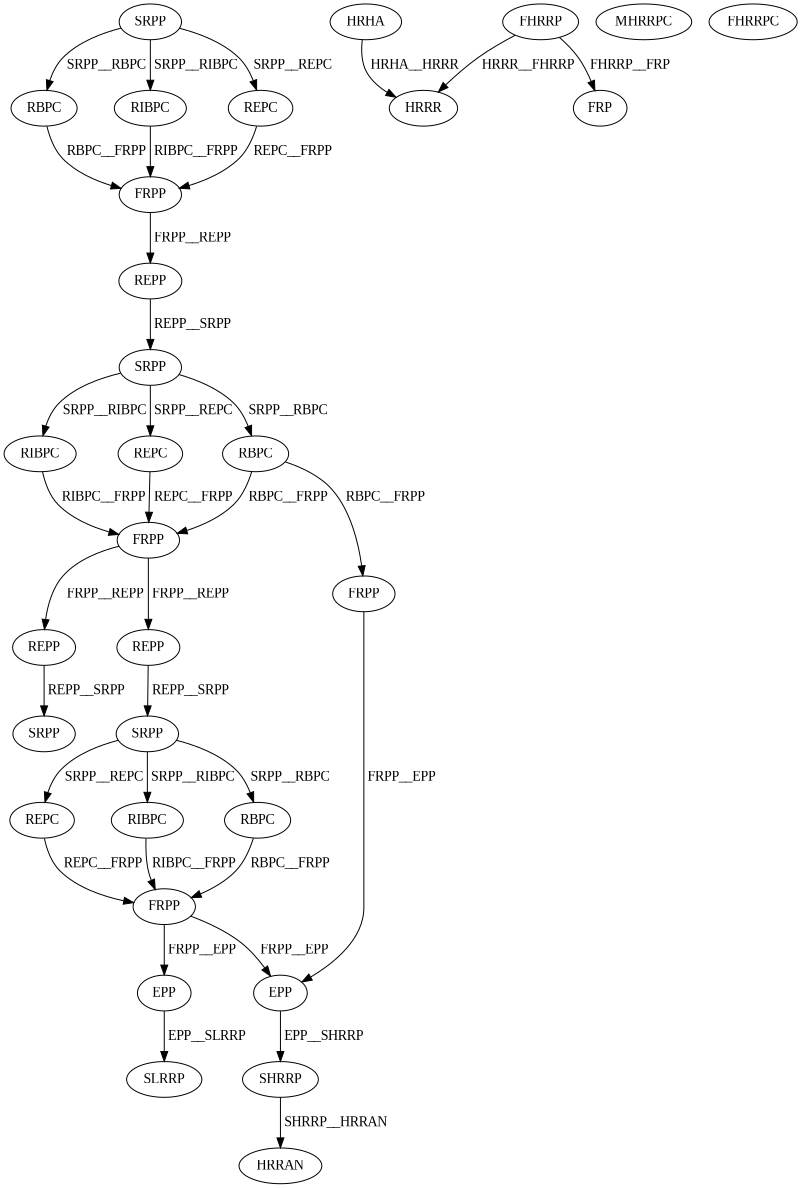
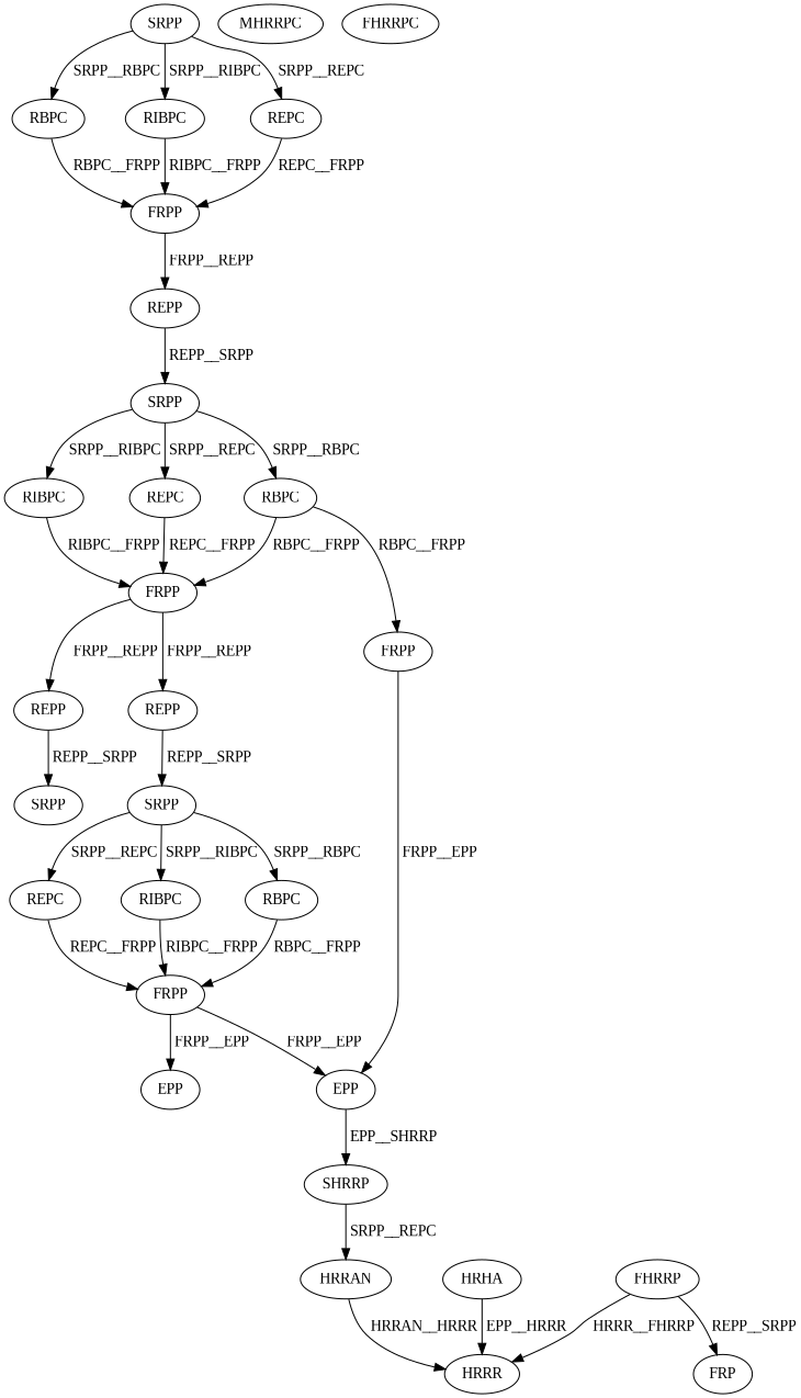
  digraph {
    fontname="Liberation Serif"
    node [color=black fontcolor=black fontname="Liberation Serif"]
    edge [color=black fontcolor=black fontname="Liberation Serif"]
    n1 [label=SRPP]
    n2 [label=RBPC]
    n3 [label=RIBPC]
    n4 [label=REPC]
    n5 [label=FRPP]
    n6 [label=REPP]
    n7 [label=SRPP]
    n8 [label=RIBPC]
    n9 [label=REPC]
    n10 [label=RBPC]
    n11 [label=FRPP]
    n12 [label=FRPP]
    n13 [label=REPP]
    n14 [label=REPP]
    n15 [label=EPP]
    n16 [label=SRPP]
    n17 [label=SRPP]
    n18 [label=RBPC]
    n19 [label=REPC]
    n20 [label=RIBPC]
    n21 [label=FRPP]
    n22 [label=SHRRP]
    n23 [label=EPP]
-   n24 [label=SLRRP]
    n25 [label=HRRAN]
    n26 [label=HRHA]
    n27 [label=HRRR]
    n28 [label=MHRRPC]
    n29 [label=FHRRPC]
    n30 [label=FHRRP]
    n31 [label=FRP]
    n1 -> n2 [label=" SRPP__RBPC"]
    n1 -> n3 [label=" SRPP__RIBPC"]
    n1 -> n4 [label=" SRPP__REPC"]
    n2 -> n5 [label=" RBPC__FRPP"]
    n3 -> n5 [label=" RIBPC__FRPP"]
    n4 -> n5 [label=" REPC__FRPP"]
    n5 -> n6 [label=" FRPP__REPP"]
    n6 -> n7 [label=" REPP__SRPP"]
    n7 -> n8 [label=" SRPP__RIBPC"]
    n7 -> n9 [label=" SRPP__REPC"]
    n7 -> n10 [label=" SRPP__RBPC"]
    n8 -> n11 [label=" RIBPC__FRPP"]
    n9 -> n11 [label=" REPC__FRPP"]
    n10 -> n11 [label=" RBPC__FRPP"]
    n10 -> n12 [label=" RBPC__FRPP"]
    n11 -> n13 [label=" FRPP__REPP"]
    n11 -> n14 [label=" FRPP__REPP"]
    n12 -> n15 [label=" FRPP__EPP"]
    n13 -> n16 [label=" REPP__SRPP"]
    n14 -> n17 [label=" REPP__SRPP"]
    n15 -> n22 [label=" EPP__SHRRP"]
    n16 -> n18 [label=" SRPP__RBPC"]
    n16 -> n19 [label=" SRPP__REPC"]
    n16 -> n20 [label=" SRPP__RIBPC"]
    n18 -> n21 [label=" RBPC__FRPP"]
    n19 -> n21 [label=" REPC__FRPP"]
    n20 -> n21 [label=" RIBPC__FRPP"]
    n21 -> n15 [label=" FRPP__EPP"]
    n21 -> n23 [label=" FRPP__EPP"]
-   n22 -> n25 [label=" SHRRP__HRRAN"]
-   n23 -> n24 [label=" EPP__SLRRP"]
-   n26 -> n27 [label=" HRHA__HRRR"]
+   n22 -> n25 [label=" SRPP__REPC"]
+   n25 -> n27 [label=" HRRAN__HRRR"]
+   n26 -> n27 [label=" EPP__HRRR"]
    n30 -> n27 [label=" HRRR__FHRRP"]
-   n30 -> n31 [label=" FHRRP__FRP"]
+   n30 -> n31 [label=" REPP__SRPP"]
  }
